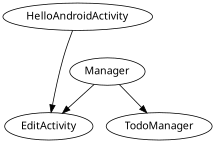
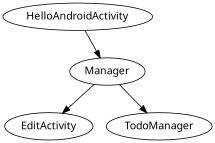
  digraph {
    concentrate=true
    fontname="Noto Sans"
    node [fontname="Noto Sans"]
    edge [fontname="Noto Sans"]
    Manager
    EditActivity
    TodoManager
    HelloAndroidActivity
    Manager -> EditActivity
    Manager -> TodoManager
-   HelloAndroidActivity -> EditActivity
+   HelloAndroidActivity -> Manager
  }
